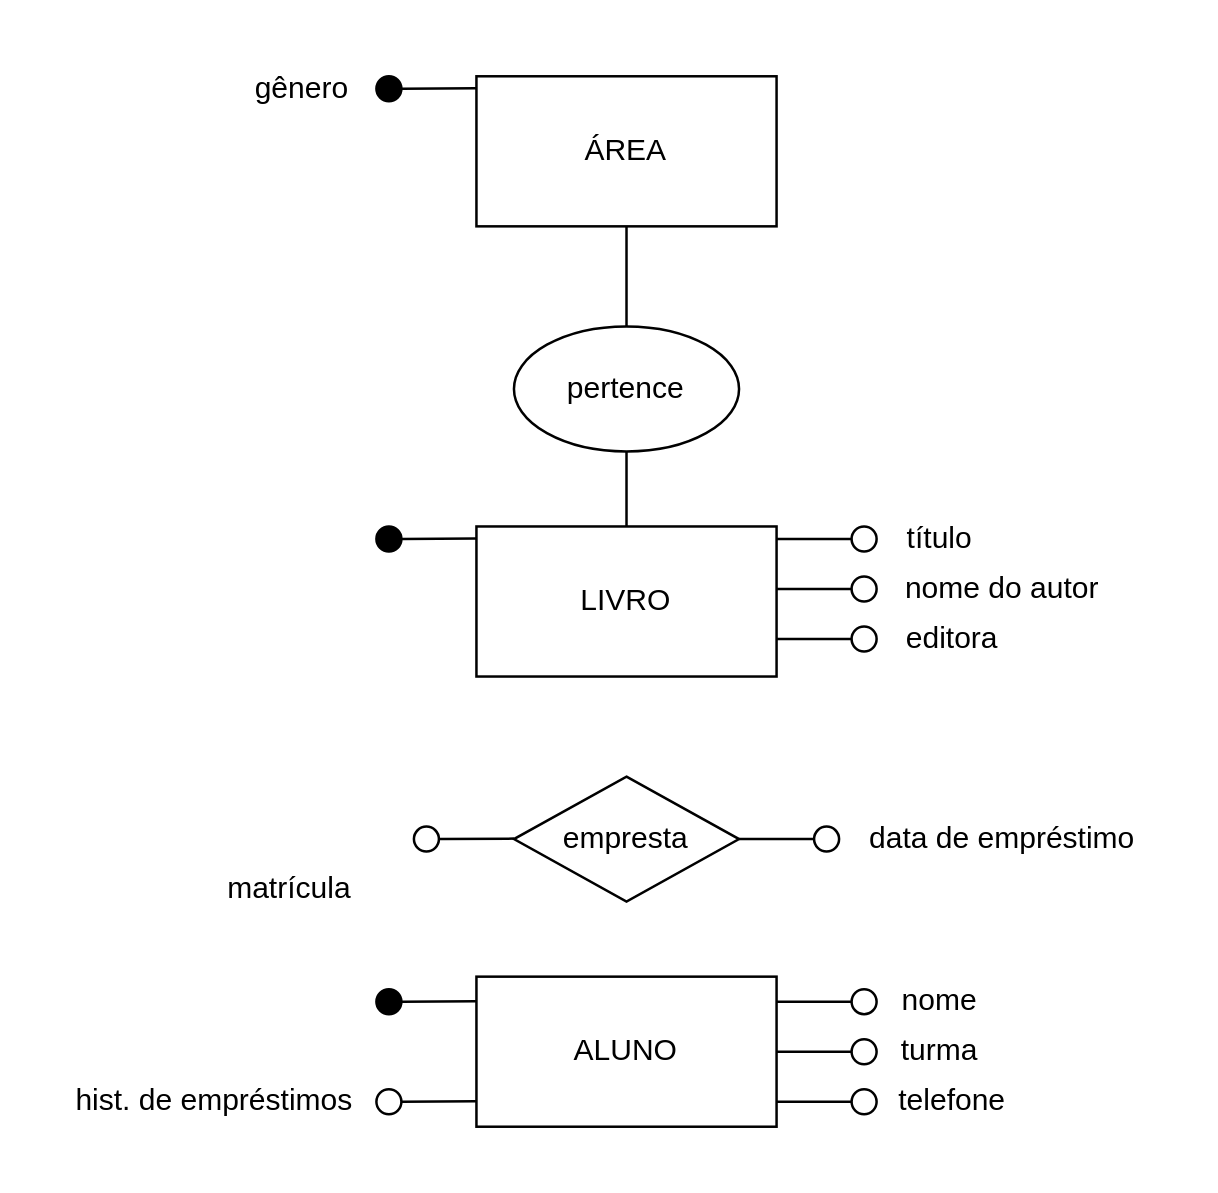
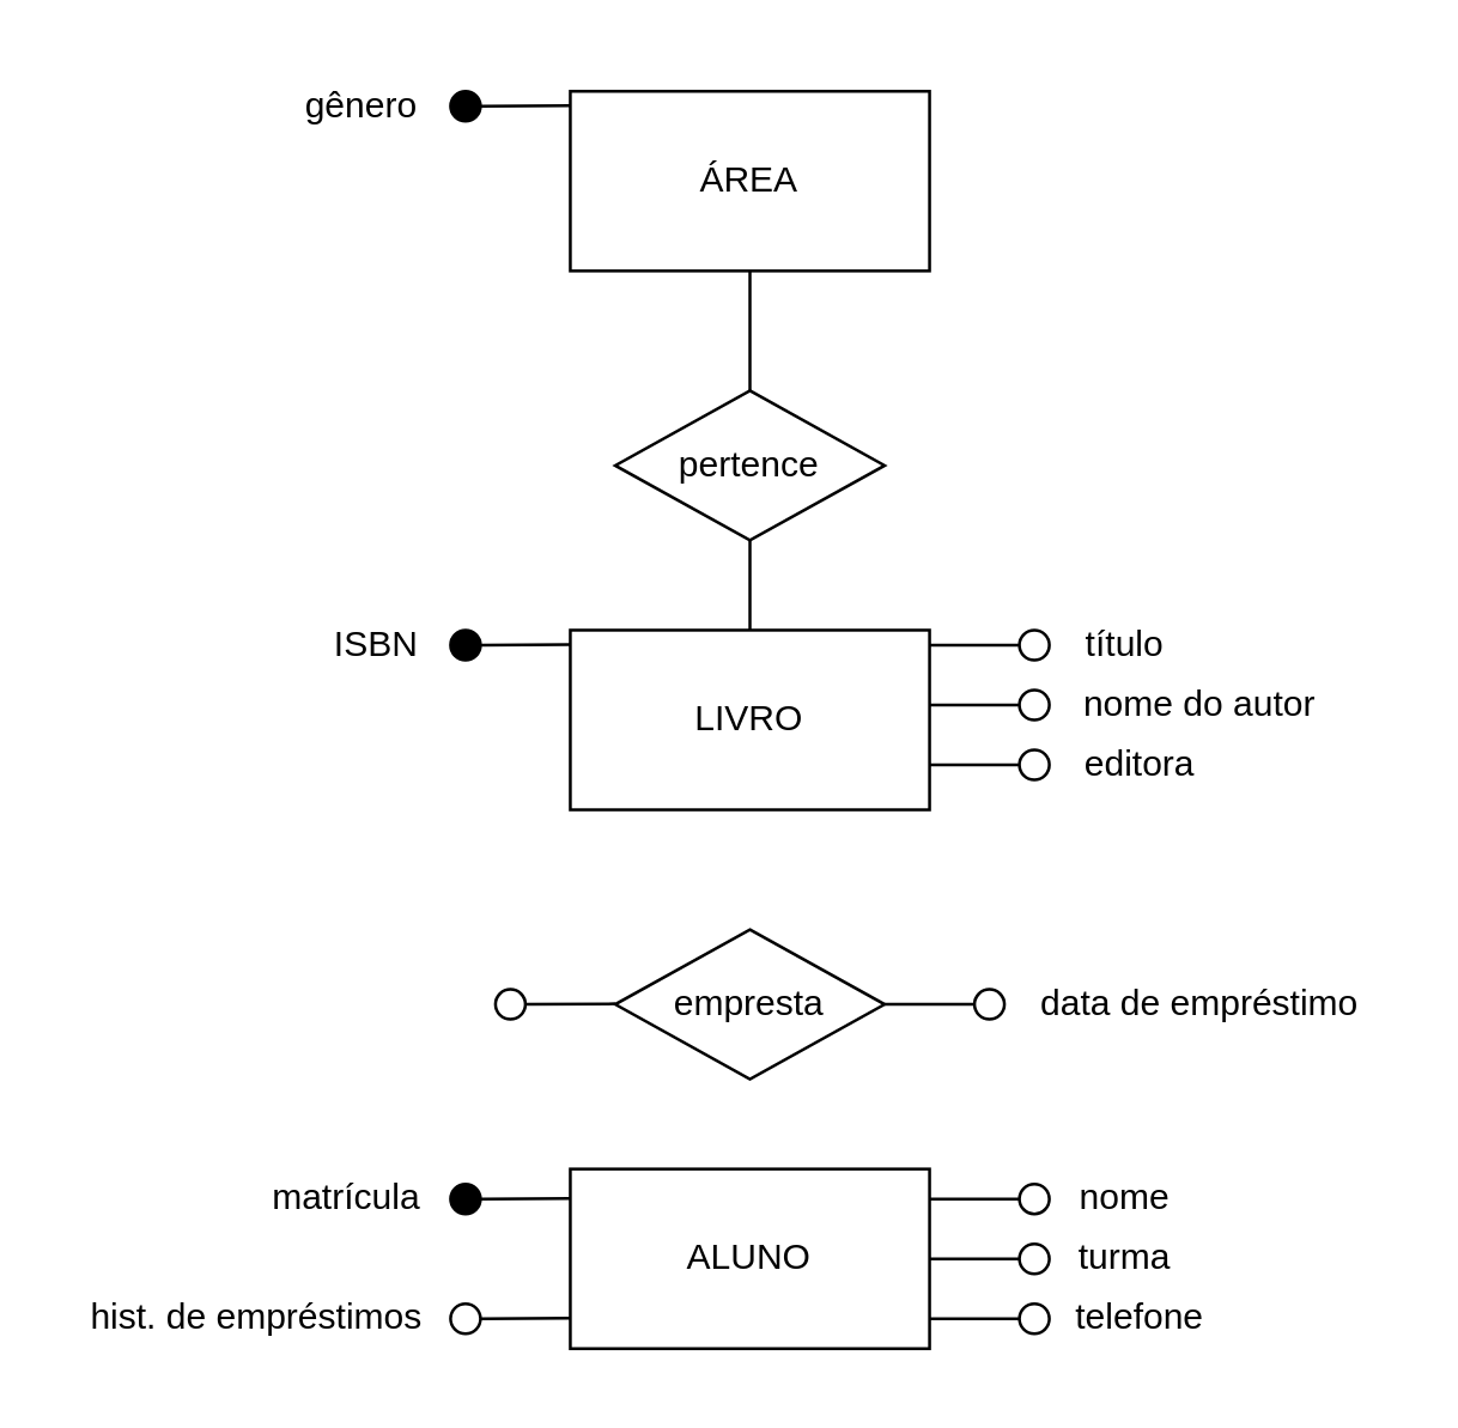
  <mxCell id="0" />
  <mxCell id="1" parent="0" />
  <mxCell id="2" value="LIVRO" style="rounded=0;whiteSpace=wrap;html=1;" vertex="1" parent="1"><mxGeometry x="190" y="210" width="120" height="60" as="geometry" /></mxCell>
  <mxCell id="3" value="ALUNO" style="rounded=0;whiteSpace=wrap;html=1;" vertex="1" parent="1"><mxGeometry x="190" y="390" width="120" height="60" as="geometry" /></mxCell>
  <mxCell id="4" value="ÁREA" style="rounded=0;whiteSpace=wrap;html=1;" vertex="1" parent="1"><mxGeometry x="190" y="30" width="120" height="60" as="geometry" /></mxCell>
  <mxCell id="5" value="" style="ellipse;whiteSpace=wrap;html=1;aspect=fixed;" vertex="1" parent="1"><mxGeometry x="340" y="210" width="10" height="10" as="geometry" /></mxCell>
  <mxCell id="6" value="" style="endArrow=none;html=1;rounded=0;exitX=1;exitY=0.25;exitDx=0;exitDy=0;entryX=0;entryY=0.5;entryDx=0;entryDy=0;" edge="1" parent="1" target="5"><mxGeometry width="50" height="50" relative="1" as="geometry"><mxPoint x="310" y="215" as="sourcePoint" /><mxPoint x="345" y="215" as="targetPoint" /></mxGeometry></mxCell>
  <mxCell id="7" value="título" style="text;html=1;align=center;verticalAlign=middle;resizable=0;points=[];autosize=1;strokeColor=none;fillColor=none;" vertex="1" parent="1"><mxGeometry x="350" y="200" width="50" height="30" as="geometry" /></mxCell>
  <mxCell id="8" value="" style="ellipse;whiteSpace=wrap;html=1;aspect=fixed;" vertex="1" parent="1"><mxGeometry x="340" y="230" width="10" height="10" as="geometry" /></mxCell>
  <mxCell id="9" value="" style="endArrow=none;html=1;rounded=0;exitX=1;exitY=0.25;exitDx=0;exitDy=0;entryX=0;entryY=0.5;entryDx=0;entryDy=0;" edge="1" parent="1" target="8"><mxGeometry width="50" height="50" relative="1" as="geometry"><mxPoint x="310" y="235" as="sourcePoint" /><mxPoint x="345" y="235" as="targetPoint" /></mxGeometry></mxCell>
  <mxCell id="10" value="nome do autor" style="text;html=1;align=center;verticalAlign=middle;resizable=0;points=[];autosize=1;strokeColor=none;fillColor=none;" vertex="1" parent="1"><mxGeometry x="350" y="220" width="100" height="30" as="geometry" /></mxCell>
  <mxCell id="11" value="" style="ellipse;whiteSpace=wrap;html=1;aspect=fixed;" vertex="1" parent="1"><mxGeometry x="340" y="250" width="10" height="10" as="geometry" /></mxCell>
  <mxCell id="12" value="" style="endArrow=none;html=1;rounded=0;exitX=1;exitY=0.25;exitDx=0;exitDy=0;entryX=0;entryY=0.5;entryDx=0;entryDy=0;" edge="1" parent="1" target="11"><mxGeometry width="50" height="50" relative="1" as="geometry"><mxPoint x="310" y="255" as="sourcePoint" /><mxPoint x="345" y="255" as="targetPoint" /></mxGeometry></mxCell>
  <mxCell id="13" value="editora" style="text;html=1;align=center;verticalAlign=middle;resizable=0;points=[];autosize=1;strokeColor=none;fillColor=none;" vertex="1" parent="1"><mxGeometry x="350" y="240" width="60" height="30" as="geometry" /></mxCell>
  <mxCell id="14" value="" style="ellipse;whiteSpace=wrap;html=1;aspect=fixed;fillColor=#000000;" vertex="1" parent="1"><mxGeometry x="150" y="210" width="10" height="10" as="geometry" /></mxCell>
  <mxCell id="15" value="" style="endArrow=none;html=1;rounded=0;exitX=1;exitY=0.5;exitDx=0;exitDy=0;entryX=0;entryY=0.5;entryDx=0;entryDy=0;" edge="1" parent="1" source="14"><mxGeometry width="50" height="50" relative="1" as="geometry"><mxPoint x="160" y="214.8" as="sourcePoint" /><mxPoint x="190" y="214.8" as="targetPoint" /></mxGeometry></mxCell>
+ <mxCell id="16" value="ISBN" style="text;html=1;align=center;verticalAlign=middle;resizable=0;points=[];autosize=1;strokeColor=none;fillColor=none;" vertex="1" parent="1"><mxGeometry x="100" y="200" width="50" height="30" as="geometry" /></mxCell>
  <mxCell id="17" value="" style="ellipse;whiteSpace=wrap;html=1;aspect=fixed;" vertex="1" parent="1"><mxGeometry x="340" y="395" width="10" height="10" as="geometry" /></mxCell>
  <mxCell id="18" value="" style="endArrow=none;html=1;rounded=0;exitX=1;exitY=0.25;exitDx=0;exitDy=0;entryX=0;entryY=0.5;entryDx=0;entryDy=0;" edge="1" parent="1" target="17"><mxGeometry width="50" height="50" relative="1" as="geometry"><mxPoint x="310" y="400" as="sourcePoint" /><mxPoint x="345" y="400" as="targetPoint" /></mxGeometry></mxCell>
  <mxCell id="19" value="nome" style="text;html=1;align=center;verticalAlign=middle;resizable=0;points=[];autosize=1;strokeColor=none;fillColor=none;" vertex="1" parent="1"><mxGeometry x="350" y="385" width="50" height="30" as="geometry" /></mxCell>
  <mxCell id="20" value="" style="ellipse;whiteSpace=wrap;html=1;aspect=fixed;" vertex="1" parent="1"><mxGeometry x="340" y="415" width="10" height="10" as="geometry" /></mxCell>
  <mxCell id="21" value="" style="endArrow=none;html=1;rounded=0;exitX=1;exitY=0.25;exitDx=0;exitDy=0;entryX=0;entryY=0.5;entryDx=0;entryDy=0;" edge="1" parent="1" target="20"><mxGeometry width="50" height="50" relative="1" as="geometry"><mxPoint x="310" y="420" as="sourcePoint" /><mxPoint x="345" y="420" as="targetPoint" /></mxGeometry></mxCell>
  <mxCell id="22" value="turma" style="text;html=1;align=center;verticalAlign=middle;resizable=0;points=[];autosize=1;strokeColor=none;fillColor=none;" vertex="1" parent="1"><mxGeometry x="350" y="405" width="50" height="30" as="geometry" /></mxCell>
  <mxCell id="23" value="" style="ellipse;whiteSpace=wrap;html=1;aspect=fixed;" vertex="1" parent="1"><mxGeometry x="340" y="435" width="10" height="10" as="geometry" /></mxCell>
  <mxCell id="24" value="" style="endArrow=none;html=1;rounded=0;exitX=1;exitY=0.25;exitDx=0;exitDy=0;entryX=0;entryY=0.5;entryDx=0;entryDy=0;" edge="1" parent="1" target="23"><mxGeometry width="50" height="50" relative="1" as="geometry"><mxPoint x="310" y="440" as="sourcePoint" /><mxPoint x="345" y="440" as="targetPoint" /></mxGeometry></mxCell>
  <mxCell id="25" value="telefone" style="text;html=1;align=center;verticalAlign=middle;resizable=0;points=[];autosize=1;strokeColor=none;fillColor=none;" vertex="1" parent="1"><mxGeometry x="345" y="425" width="70" height="30" as="geometry" /></mxCell>
  <mxCell id="26" value="" style="ellipse;whiteSpace=wrap;html=1;aspect=fixed;fillColor=#000000;" vertex="1" parent="1"><mxGeometry x="150" y="395" width="10" height="10" as="geometry" /></mxCell>
  <mxCell id="27" value="" style="endArrow=none;html=1;rounded=0;exitX=1;exitY=0.5;exitDx=0;exitDy=0;entryX=0;entryY=0.5;entryDx=0;entryDy=0;" edge="1" parent="1" source="26"><mxGeometry width="50" height="50" relative="1" as="geometry"><mxPoint x="160" y="399.8" as="sourcePoint" /><mxPoint x="190" y="399.8" as="targetPoint" /></mxGeometry></mxCell>
- <mxCell id="28" value="matrícula" style="text;html=1;align=center;verticalAlign=middle;resizable=0;points=[];autosize=1;strokeColor=none;fillColor=none;" vertex="1" parent="1"><mxGeometry x="80" y="340" width="70" height="30" as="geometry" /></mxCell>
+ <mxCell id="28" value="matrícula" style="text;html=1;align=center;verticalAlign=middle;resizable=0;points=[];autosize=1;strokeColor=none;fillColor=none;" vertex="1" parent="1"><mxGeometry x="80" y="385" width="70" height="30" as="geometry" /></mxCell>
  <mxCell id="29" value="empresta" style="rhombus;whiteSpace=wrap;html=1;" vertex="1" parent="1"><mxGeometry x="205" y="310" width="90" height="50" as="geometry" /></mxCell>
  <mxCell id="30" value="" style="ellipse;whiteSpace=wrap;html=1;aspect=fixed;" vertex="1" parent="1"><mxGeometry x="325" y="330" width="10" height="10" as="geometry" /></mxCell>
  <mxCell id="31" value="" style="endArrow=none;html=1;rounded=0;exitX=1;exitY=0.25;exitDx=0;exitDy=0;entryX=0;entryY=0.5;entryDx=0;entryDy=0;" edge="1" parent="1" target="30"><mxGeometry width="50" height="50" relative="1" as="geometry"><mxPoint x="295" y="335" as="sourcePoint" /><mxPoint x="330" y="335" as="targetPoint" /></mxGeometry></mxCell>
  <mxCell id="32" value="data de empréstimo" style="text;html=1;align=center;verticalAlign=middle;resizable=0;points=[];autosize=1;strokeColor=none;fillColor=none;" vertex="1" parent="1"><mxGeometry x="335" y="320" width="130" height="30" as="geometry" /></mxCell>
  <mxCell id="33" value="" style="ellipse;whiteSpace=wrap;html=1;aspect=fixed;fillColor=#FFFFFF;" vertex="1" parent="1"><mxGeometry x="150" y="435" width="10" height="10" as="geometry" /></mxCell>
  <mxCell id="34" value="" style="endArrow=none;html=1;rounded=0;exitX=1;exitY=0.5;exitDx=0;exitDy=0;entryX=0;entryY=0.5;entryDx=0;entryDy=0;" edge="1" parent="1" source="33"><mxGeometry width="50" height="50" relative="1" as="geometry"><mxPoint x="160" y="439.8" as="sourcePoint" /><mxPoint x="190" y="439.8" as="targetPoint" /></mxGeometry></mxCell>
  <mxCell id="35" value="hist. de empréstimos" style="text;html=1;align=center;verticalAlign=middle;resizable=0;points=[];autosize=1;strokeColor=none;fillColor=none;" vertex="1" parent="1"><mxGeometry x="20" y="425" width="130" height="30" as="geometry" /></mxCell>
- <mxCell id="36" value="pertence" style="ellipse;whiteSpace=wrap;html=1;" vertex="1" parent="1"><mxGeometry x="205" y="130" width="90" height="50" as="geometry" /></mxCell>
+ <mxCell id="36" value="pertence" style="rhombus;whiteSpace=wrap;html=1;" vertex="1" parent="1"><mxGeometry x="205" y="130" width="90" height="50" as="geometry" /></mxCell>
  <mxCell id="37" value="" style="endArrow=none;html=1;rounded=0;entryX=0.5;entryY=1;entryDx=0;entryDy=0;exitX=0.5;exitY=0;exitDx=0;exitDy=0;" edge="1" parent="1" source="36"><mxGeometry width="50" height="50" relative="1" as="geometry"><mxPoint x="210" y="170" as="sourcePoint" /><mxPoint x="250" y="90" as="targetPoint" /></mxGeometry></mxCell>
  <mxCell id="38" value="" style="endArrow=none;html=1;rounded=0;entryX=0.5;entryY=1;entryDx=0;entryDy=0;exitX=0.5;exitY=0;exitDx=0;exitDy=0;" edge="1" parent="1" target="36"><mxGeometry width="50" height="50" relative="1" as="geometry"><mxPoint x="250" y="210" as="sourcePoint" /><mxPoint x="260" y="120" as="targetPoint" /></mxGeometry></mxCell>
  <mxCell id="39" value="" style="ellipse;whiteSpace=wrap;html=1;aspect=fixed;fillColor=#FFFFFF;" vertex="1" parent="1"><mxGeometry x="165" y="330" width="10" height="10" as="geometry" /></mxCell>
  <mxCell id="40" value="" style="endArrow=none;html=1;rounded=0;exitX=1;exitY=0.5;exitDx=0;exitDy=0;entryX=0;entryY=0.5;entryDx=0;entryDy=0;" edge="1" parent="1" source="39"><mxGeometry width="50" height="50" relative="1" as="geometry"><mxPoint x="175" y="334.8" as="sourcePoint" /><mxPoint x="205" y="334.8" as="targetPoint" /></mxGeometry></mxCell>
  <mxCell id="41" value="" style="ellipse;whiteSpace=wrap;html=1;aspect=fixed;fillColor=#000000;" vertex="1" parent="1"><mxGeometry x="150" y="30" width="10" height="10" as="geometry" /></mxCell>
  <mxCell id="42" value="" style="endArrow=none;html=1;rounded=0;exitX=1;exitY=0.5;exitDx=0;exitDy=0;entryX=0;entryY=0.5;entryDx=0;entryDy=0;" edge="1" parent="1" source="41"><mxGeometry width="50" height="50" relative="1" as="geometry"><mxPoint x="160" y="34.8" as="sourcePoint" /><mxPoint x="190" y="34.8" as="targetPoint" /></mxGeometry></mxCell>
  <mxCell id="43" value="gênero" style="text;html=1;align=center;verticalAlign=middle;resizable=0;points=[];autosize=1;strokeColor=none;fillColor=none;" vertex="1" parent="1"><mxGeometry x="90" y="20" width="60" height="30" as="geometry" /></mxCell>
